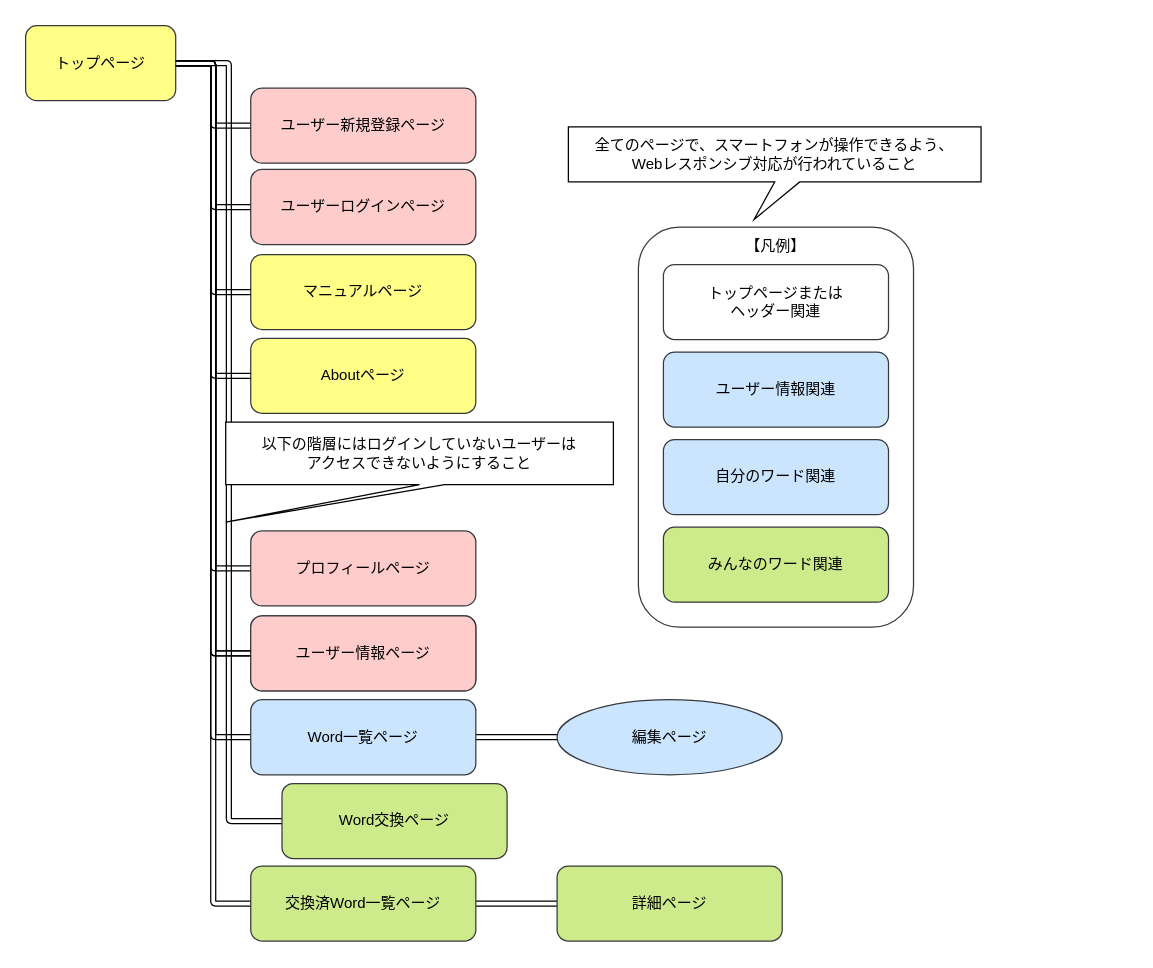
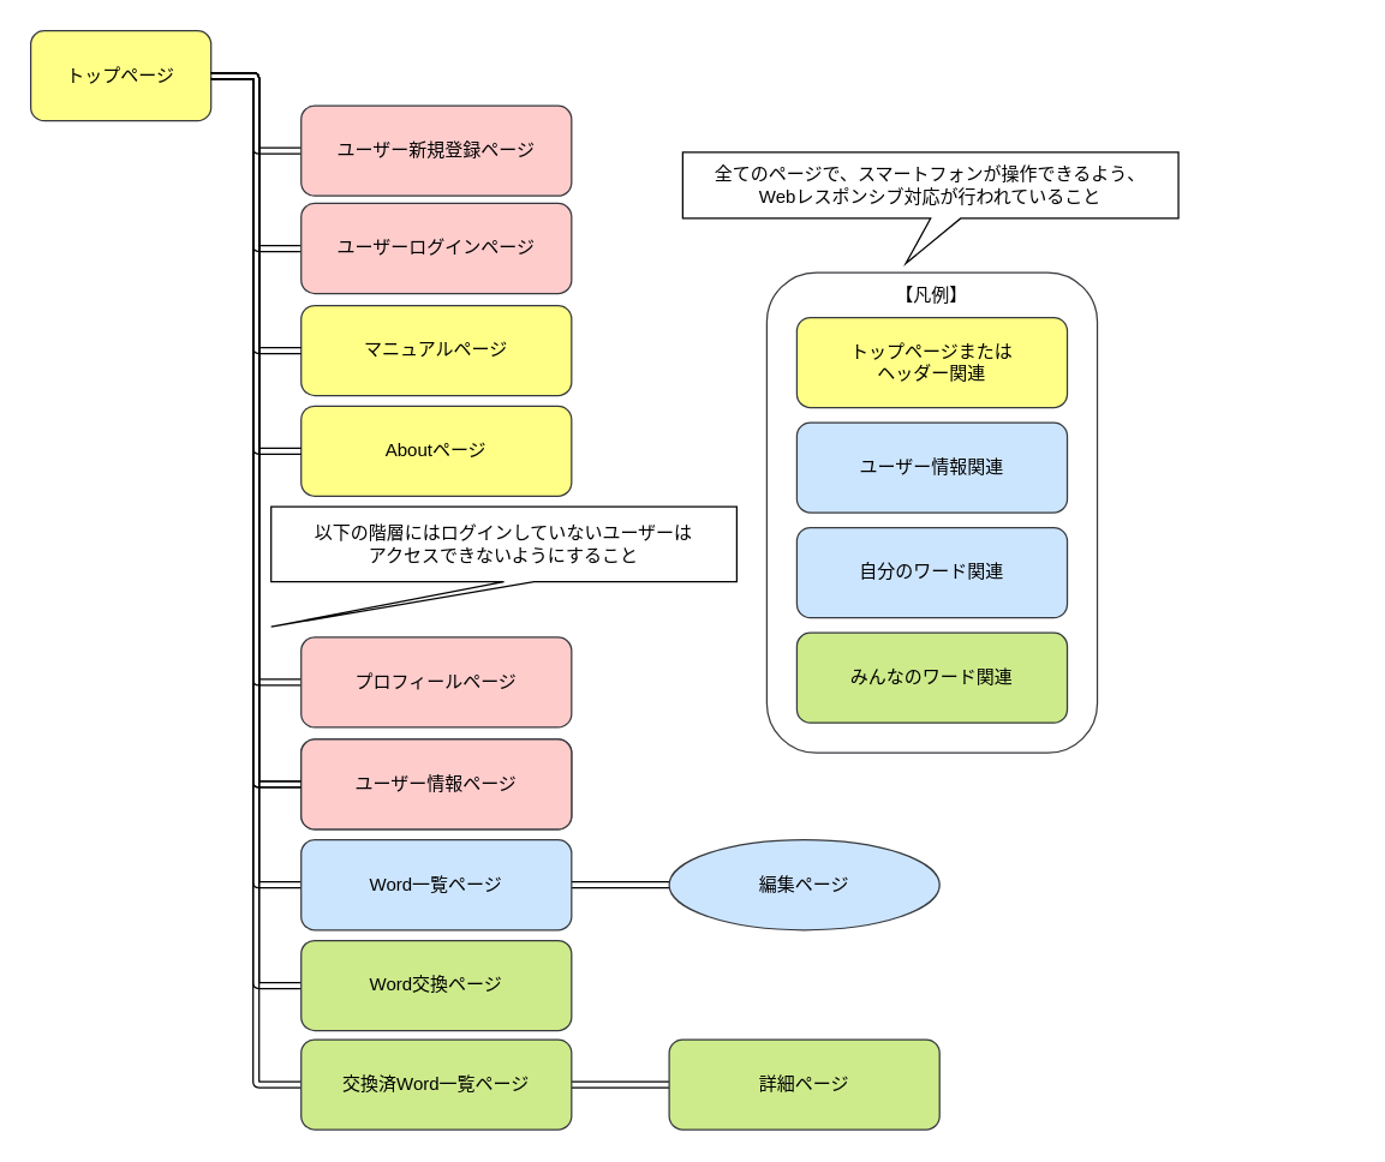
  <mxCell id="0" />
  <mxCell id="1" parent="0" />
  <mxCell id="2" style="edgeStyle=orthogonalEdgeStyle;html=1;fontColor=#000000;entryX=0;entryY=0.5;entryDx=0;entryDy=0;exitX=1;exitY=0.5;exitDx=0;exitDy=0;shape=link;" parent="1" source="9" target="11" edge="1"><mxGeometry relative="1" as="geometry" /></mxCell>
  <mxCell id="3" style="edgeStyle=orthogonalEdgeStyle;shape=link;html=1;entryX=0;entryY=0.5;entryDx=0;entryDy=0;fontColor=#000000;" parent="1" source="9" target="10" edge="1"><mxGeometry relative="1" as="geometry" /></mxCell>
  <mxCell id="4" style="edgeStyle=orthogonalEdgeStyle;shape=link;html=1;entryX=0;entryY=0.5;entryDx=0;entryDy=0;fontColor=#000000;" parent="1" source="9" target="12" edge="1"><mxGeometry relative="1" as="geometry" /></mxCell>
  <mxCell id="5" style="edgeStyle=orthogonalEdgeStyle;shape=link;html=1;entryX=0;entryY=0.5;entryDx=0;entryDy=0;fontColor=#000000;" parent="1" source="9" target="14" edge="1"><mxGeometry relative="1" as="geometry" /></mxCell>
  <mxCell id="6" style="edgeStyle=orthogonalEdgeStyle;shape=link;html=1;entryX=0;entryY=0.5;entryDx=0;entryDy=0;fontColor=#000000;" parent="1" source="9" target="16" edge="1"><mxGeometry relative="1" as="geometry" /></mxCell>
  <mxCell id="7" style="edgeStyle=orthogonalEdgeStyle;html=1;exitX=1;exitY=0.5;exitDx=0;exitDy=0;entryX=0;entryY=0.5;entryDx=0;entryDy=0;shape=link;" parent="1" source="9" target="21" edge="1"><mxGeometry relative="1" as="geometry" /></mxCell>
  <mxCell id="8" style="edgeStyle=orthogonalEdgeStyle;shape=link;html=1;entryX=0;entryY=0.5;entryDx=0;entryDy=0;" parent="1" source="9" target="17" edge="1"><mxGeometry relative="1" as="geometry" /></mxCell>
  <mxCell id="9" value="&lt;font color=&quot;#000000&quot;&gt;トップページ&lt;/font&gt;" style="rounded=1;whiteSpace=wrap;html=1;fillColor=#ffff88;strokeColor=#36393d;" parent="1" vertex="1"><mxGeometry x="20" y="20" width="120" height="60" as="geometry" /></mxCell>
  <mxCell id="10" value="&lt;font color=&quot;#000000&quot;&gt;ユーザーログインページ&lt;/font&gt;" style="rounded=1;whiteSpace=wrap;html=1;fillColor=#ffcccc;strokeColor=#36393d;" parent="1" vertex="1"><mxGeometry x="200" y="135" width="180" height="60" as="geometry" /></mxCell>
  <mxCell id="11" value="&lt;font color=&quot;#000000&quot;&gt;ユーザー新規登録ページ&lt;/font&gt;" style="rounded=1;whiteSpace=wrap;html=1;fillColor=#ffcccc;strokeColor=#36393d;" parent="1" vertex="1"><mxGeometry x="200" y="70" width="180" height="60" as="geometry" /></mxCell>
  <mxCell id="12" value="&lt;font color=&quot;#000000&quot;&gt;プロフィールページ&lt;/font&gt;" style="rounded=1;whiteSpace=wrap;html=1;fillColor=#ffcccc;strokeColor=#36393d;" parent="1" vertex="1"><mxGeometry x="200" y="424" width="180" height="60" as="geometry" /></mxCell>
  <mxCell id="13" style="edgeStyle=orthogonalEdgeStyle;html=1;entryX=0;entryY=0.5;entryDx=0;entryDy=0;shape=link;" parent="1" source="14" target="18" edge="1"><mxGeometry relative="1" as="geometry" /></mxCell>
  <mxCell id="14" value="&lt;font color=&quot;#000000&quot;&gt;Word一覧ページ&lt;/font&gt;" style="rounded=1;whiteSpace=wrap;html=1;fillColor=#cce5ff;strokeColor=#36393d;" parent="1" vertex="1"><mxGeometry x="200" y="559" width="180" height="60" as="geometry" /></mxCell>
  <mxCell id="15" style="edgeStyle=orthogonalEdgeStyle;shape=link;html=1;entryX=0;entryY=0.5;entryDx=0;entryDy=0;fontColor=#000000;" parent="1" source="16" target="19" edge="1"><mxGeometry relative="1" as="geometry" /></mxCell>
  <mxCell id="16" value="&lt;font color=&quot;#000000&quot;&gt;交換済Word一覧ページ&lt;/font&gt;" style="rounded=1;whiteSpace=wrap;html=1;fillColor=#cdeb8b;strokeColor=#36393d;" parent="1" vertex="1"><mxGeometry x="200" y="692" width="180" height="60" as="geometry" /></mxCell>
  <mxCell id="17" value="&lt;font color=&quot;#000000&quot;&gt;登録ページ&lt;/font&gt;" style="rounded=1;whiteSpace=wrap;html=1;fillColor=#cce5ff;strokeColor=#36393d;" parent="1" vertex="1"><mxGeometry x="200" y="492" width="180" height="60" as="geometry" /></mxCell>
  <mxCell id="18" value="&lt;font color=&quot;#000000&quot;&gt;編集ページ&lt;/font&gt;" style="ellipse;whiteSpace=wrap;html=1;fillColor=#cce5ff;strokeColor=#36393d;" parent="1" vertex="1"><mxGeometry x="445" y="559" width="180" height="60" as="geometry" /></mxCell>
  <mxCell id="19" value="&lt;font color=&quot;#000000&quot;&gt;詳細ページ&lt;/font&gt;" style="rounded=1;whiteSpace=wrap;html=1;fillColor=#cdeb8b;strokeColor=#36393d;" parent="1" vertex="1"><mxGeometry x="445" y="692" width="180" height="60" as="geometry" /></mxCell>
  <mxCell id="20" value="以下の階層にはログインしていないユーザーは&lt;br&gt;アクセスできないようにすること" style="shape=callout;whiteSpace=wrap;html=1;perimeter=calloutPerimeter;fontColor=#000000;fillColor=#FFFFFF;position2=0;" parent="1" vertex="1"><mxGeometry x="180" y="337" width="310" height="80" as="geometry" /></mxCell>
- <mxCell id="21" value="&lt;font color=&quot;#000000&quot;&gt;Word交換ページ&lt;/font&gt;" style="rounded=1;whiteSpace=wrap;html=1;fillColor=#cdeb8b;strokeColor=#36393d;" parent="1" vertex="1"><mxGeometry x="225" y="626" width="180" height="60" as="geometry" /></mxCell>
+ <mxCell id="21" value="&lt;font color=&quot;#000000&quot;&gt;Word交換ページ&lt;/font&gt;" style="rounded=1;whiteSpace=wrap;html=1;fillColor=#cdeb8b;strokeColor=#36393d;" parent="1" vertex="1"><mxGeometry x="200" y="626" width="180" height="60" as="geometry" /></mxCell>
  <mxCell id="22" value="&lt;font color=&quot;#000000&quot;&gt;マニュアルページ&lt;/font&gt;" style="rounded=1;whiteSpace=wrap;html=1;fillColor=#ffff88;strokeColor=#36393d;" parent="1" vertex="1"><mxGeometry x="200" y="203" width="180" height="60" as="geometry" /></mxCell>
  <mxCell id="23" style="edgeStyle=orthogonalEdgeStyle;shape=link;html=1;entryX=0;entryY=0.5;entryDx=0;entryDy=0;exitX=1;exitY=0.5;exitDx=0;exitDy=0;" parent="1" source="9" target="22" edge="1"><mxGeometry relative="1" as="geometry"><mxPoint x="150" y="60" as="sourcePoint" /><mxPoint x="210" y="605" as="targetPoint" /></mxGeometry></mxCell>
  <mxCell id="24" value="&lt;font color=&quot;#000000&quot;&gt;Aboutページ&lt;/font&gt;" style="rounded=1;whiteSpace=wrap;html=1;fillColor=#ffff88;strokeColor=#36393d;" parent="1" vertex="1"><mxGeometry x="200" y="270" width="180" height="60" as="geometry" /></mxCell>
  <mxCell id="25" style="edgeStyle=orthogonalEdgeStyle;shape=link;html=1;entryX=0;entryY=0.5;entryDx=0;entryDy=0;exitX=1;exitY=0.5;exitDx=0;exitDy=0;" parent="1" source="9" target="24" edge="1"><mxGeometry relative="1" as="geometry"><mxPoint x="150" y="60" as="sourcePoint" /><mxPoint x="210" y="270" as="targetPoint" /></mxGeometry></mxCell>
  <mxCell id="26" value="" style="group" parent="1" vertex="1" connectable="0"><mxGeometry x="510" y="181" width="390" height="320" as="geometry" /></mxCell>
  <mxCell id="27" value="&lt;font color=&quot;#000000&quot;&gt;【凡例】&lt;br&gt;&lt;br&gt;&lt;br&gt;&lt;br&gt;&lt;br&gt;&lt;br&gt;&lt;br&gt;&lt;br&gt;&lt;br&gt;&lt;br&gt;&lt;br&gt;&lt;br&gt;&lt;br&gt;&lt;br&gt;&lt;br&gt;&lt;br&gt;&lt;br&gt;&lt;br&gt;&lt;br&gt;&lt;br&gt;&lt;br&gt;&lt;/font&gt;" style="rounded=1;whiteSpace=wrap;html=1;fillColor=#FFFFFF;strokeColor=#36393d;" parent="26" vertex="1"><mxGeometry width="220" height="320" as="geometry" /></mxCell>
- <mxCell id="28" value="&lt;font color=&quot;#000000&quot;&gt;トップページまたは&lt;br&gt;ヘッダー関連&lt;br&gt;&lt;/font&gt;" style="rounded=1;whiteSpace=wrap;html=1;fillColor=#ffffff;strokeColor=#36393d;" parent="26" vertex="1"><mxGeometry x="20" y="30" width="180" height="60" as="geometry" /></mxCell>
+ <mxCell id="28" value="&lt;font color=&quot;#000000&quot;&gt;トップページまたは&lt;br&gt;ヘッダー関連&lt;br&gt;&lt;/font&gt;" style="rounded=1;whiteSpace=wrap;html=1;fillColor=#ffff88;strokeColor=#36393d;" parent="26" vertex="1"><mxGeometry x="20" y="30" width="180" height="60" as="geometry" /></mxCell>
  <mxCell id="29" value="&lt;font color=&quot;#000000&quot;&gt;ユーザー情報関連&lt;/font&gt;" style="rounded=1;whiteSpace=wrap;html=1;fillColor=#cce5ff;strokeColor=#36393d;" parent="26" vertex="1"><mxGeometry x="20" y="100" width="180" height="60" as="geometry" /></mxCell>
  <mxCell id="30" value="&lt;font color=&quot;#000000&quot;&gt;自分のワード関連&lt;/font&gt;" style="rounded=1;whiteSpace=wrap;html=1;fillColor=#cce5ff;strokeColor=#36393d;" parent="26" vertex="1"><mxGeometry x="20" y="170" width="180" height="60" as="geometry" /></mxCell>
  <mxCell id="31" value="&lt;font color=&quot;#000000&quot;&gt;みんなのワード関連&lt;/font&gt;" style="rounded=1;whiteSpace=wrap;html=1;fillColor=#cdeb8b;strokeColor=#36393d;" parent="26" vertex="1"><mxGeometry x="20" y="240" width="180" height="60" as="geometry" /></mxCell>
  <mxCell id="32" value="&lt;font color=&quot;#000000&quot;&gt;ユーザー情報ページ&lt;/font&gt;" style="rounded=1;whiteSpace=wrap;html=1;fillColor=#ffcccc;strokeColor=#36393d;" parent="1" vertex="1"><mxGeometry x="200" y="492" width="180" height="60" as="geometry" /></mxCell>
  <mxCell id="33" style="edgeStyle=orthogonalEdgeStyle;shape=link;html=1;entryX=0;entryY=0.5;entryDx=0;entryDy=0;fontColor=#000000;exitX=1;exitY=0.5;exitDx=0;exitDy=0;" parent="1" source="9" target="32" edge="1"><mxGeometry relative="1" as="geometry"><mxPoint x="150" y="60" as="sourcePoint" /><mxPoint x="210" y="464" as="targetPoint" /></mxGeometry></mxCell>
  <mxCell id="34" value="全てのページで、スマートフォンが操作できるよう、&lt;br&gt;Webレスポンシブ対応が行われていること" style="shape=callout;whiteSpace=wrap;html=1;perimeter=calloutPerimeter;fontColor=#000000;fillColor=#FFFFFF;position2=0.45;" vertex="1" parent="1"><mxGeometry x="454" y="101" width="330" height="74" as="geometry" /></mxCell>
